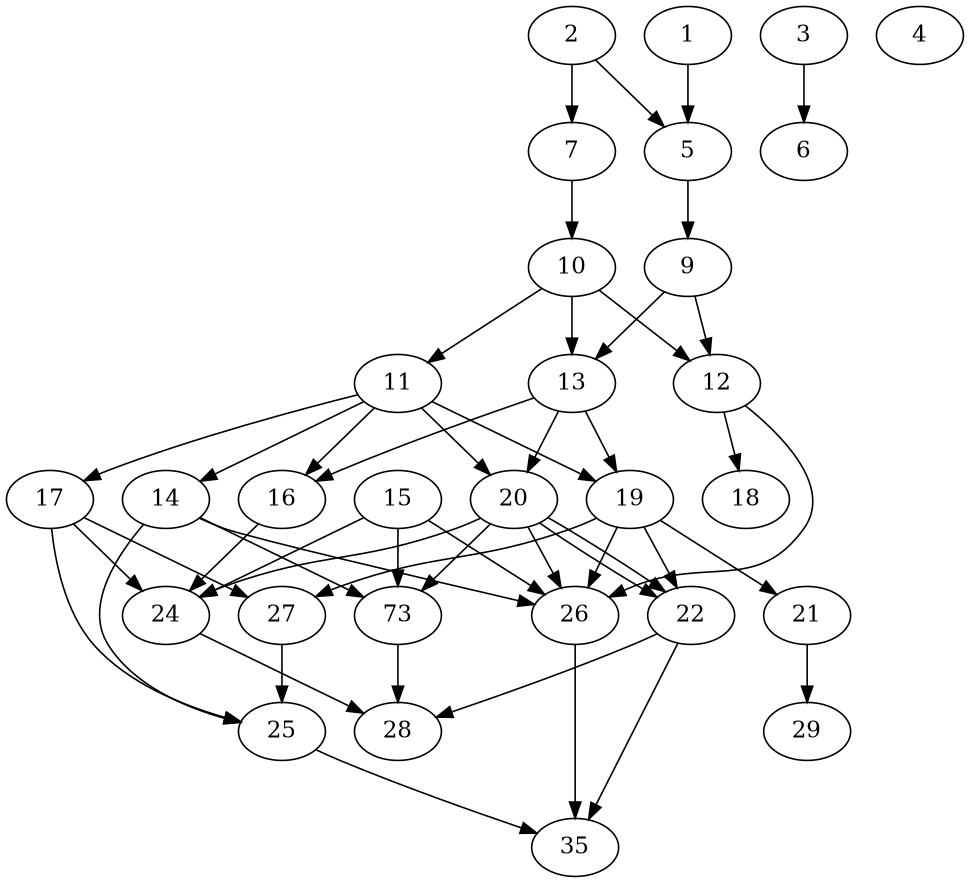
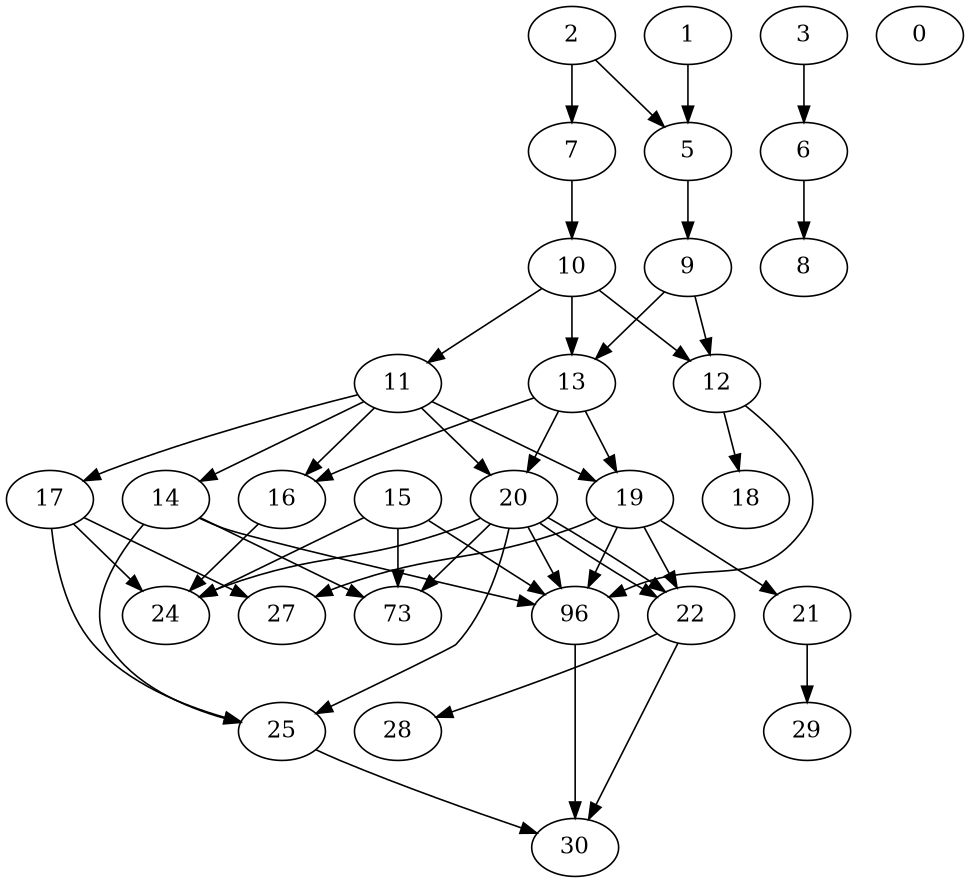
  digraph {
    node [alpha=0.16 compute_size=28991029248 result_size=0]
    1 [alpha=0.12 compute_size=1034431522390 ram=3831680 result_size=54272 trans_size=388453]
    5 [alpha=0.08 compute_size=3902478336 ram=48522656 result_size=29696 trans_size=744138]
    9 [alpha=0.19 compute_size=19467730944 ram=25522976 result_size=91136 trans_size=720992]
    6 [alpha=0.18 compute_size=1136813625200 ram=8928992 result_size=1024 trans_size=410320]
+   8 [compute_size=6549331968 ram=10075808 trans_size=589345]
    12 [alpha=0.09 ram=16727024 result_size=29696 trans_size=747239]
    13 [alpha=0.09 compute_size=29861996544 ram=14219552 result_size=54272 trans_size=102749]
    2 [ram=35652656 result_size=29696 trans_size=49553]
    7 [alpha=0.13 compute_size=276462901352 ram=50106656 result_size=1024 trans_size=341235]
    10 [alpha=0.03 compute_size=440885768732 ram=15168368 result_size=13312 trans_size=461566]
    11 [compute_size=88213896779 ram=18132032 result_size=29696 trans_size=928949]
    3 [alpha=0.05 compute_size=858963968 ram=7679216 result_size=70656 trans_size=249837]
-   4 [alpha=0.15 compute_size=13991778304 ram=16734944 trans_size=391235]
+   4 [alpha=0.15 compute_size=13991778304 ram=16734944 trans_size=391235 label=0]
    18 [alpha=0.10 compute_size=26050297856 ram=22655936 trans_size=121578]
-   26 [alpha=0.02 compute_size=134217728000 ram=34415552 result_size=1024 trans_size=247503]
+   26 [alpha=0.02 compute_size=134217728000 ram=34415552 result_size=1024 trans_size=247503 label=96]
    16 [alpha=0.17 compute_size=231928233984 ram=38156960 result_size=13312 trans_size=332604]
    19 [alpha=0.19 compute_size=360608531079 ram=43377824 result_size=9216 trans_size=274964]
    20 [alpha=0.14 compute_size=7791624192 ram=41418416 result_size=70656 trans_size=310482]
    14 [alpha=0.01 compute_size=19396788224 ram=10162928 result_size=70656 trans_size=916737]
    17 [alpha=0.15 compute_size=368293445632 ram=31461392 result_size=9216 trans_size=359681]
    15 [alpha=0.08 compute_size=68719476736 ram=4148480 result_size=74752 trans_size=945381]
    n22 [alpha=0.07 compute_size=8589934592 label=73 ram=38652752 result_size=70656 trans_size=609421]
    24 [alpha=0.03 compute_size=43104503808 ram=8832368 result_size=54272 trans_size=364701]
    27 [alpha=0.12 compute_size=4740546560 ram=3107792 trans_size=672304]
    21 [alpha=0.13 compute_size=6338379776 ram=4984832 result_size=74752 trans_size=986301]
    22 [alpha=0.07 compute_size=35849226240 ram=19093520 result_size=54272 trans_size=900273]
    25 [alpha=0.15 compute_size=39061149696 ram=12884240 result_size=54272 trans_size=683845]
    28 [alpha=0.05 compute_size=13670000640 ram=46046864 trans_size=964338]
-   30 [alpha=0.11 compute_size=591747683226 ram=49781936 trans_size=626461 label=35]
+   30 [alpha=0.11 compute_size=591747683226 ram=49781936 trans_size=626461]
    29 [alpha=0.01 compute_size=231928233984 ram=10486064 trans_size=245265]
    1 -> 5
    5 -> 9
    9 -> 12
    9 -> 13
+   6 -> 8
    12 -> 18
    12 -> 26
    13 -> 16
    13 -> 19
    13 -> 20
    2 -> 5
    2 -> 7
    7 -> 10
    10 -> 12
    10 -> 13
    10 -> 11
    11 -> 16
    11 -> 19
    11 -> 20
    11 -> 14
    11 -> 17
    3 -> 6
    26 -> 30
    16 -> 24
    19 -> 26
    19 -> 27
    19 -> 21
    19 -> 22
    20 -> 26
    20 -> n22
    20 -> 24
    20 -> 22
    20 -> 22
-   27 -> 25
+   20 -> 25
    14 -> 26
    14 -> n22
    14 -> 25
    17 -> 24
    17 -> 27
    17 -> 25
    15 -> 26
    15 -> n22
    15 -> 24
-   n22 -> 28
-   24 -> 28
    21 -> 29
    22 -> 28
    22 -> 30
    25 -> 30
  }
